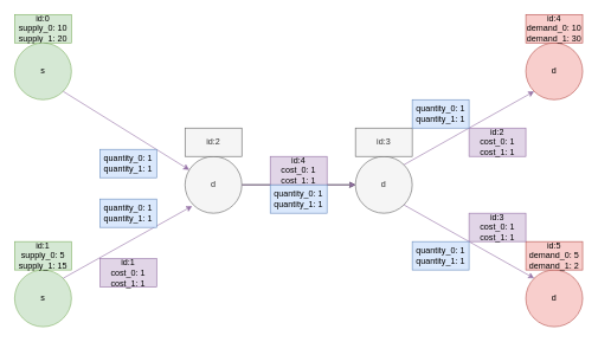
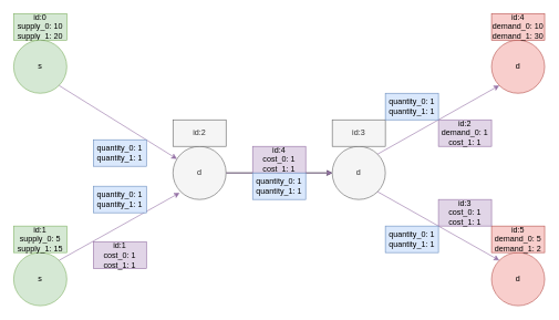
  <mxCell id="0" />
  <mxCell id="1" parent="0" />
  <mxCell id="2" value="s" style="ellipse;whiteSpace=wrap;html=1;aspect=fixed;fillColor=#d5e8d4;strokeColor=#82b366;" vertex="1" parent="1"><mxGeometry x="20" y="380" width="80" height="80" as="geometry" /></mxCell>
  <mxCell id="3" value="id:0&lt;div&gt;supply_0: 10&lt;/div&gt;&lt;div&gt;supply_1: 20&lt;/div&gt;" style="text;html=1;align=center;verticalAlign=middle;whiteSpace=wrap;rounded=0;fillColor=#d5e8d4;strokeColor=#82b366;" vertex="1" parent="1"><mxGeometry x="20" y="20" width="80" height="40" as="geometry" /></mxCell>
  <mxCell id="4" value="s" style="ellipse;whiteSpace=wrap;html=1;aspect=fixed;fillColor=#d5e8d4;strokeColor=#82b366;" vertex="1" parent="1"><mxGeometry x="20" y="60" width="80" height="80" as="geometry" /></mxCell>
  <mxCell id="5" value="id:1&lt;div&gt;supply_0: 5&lt;/div&gt;&lt;div&gt;supply_1: 15&lt;/div&gt;" style="text;html=1;align=center;verticalAlign=middle;whiteSpace=wrap;rounded=0;fillColor=#d5e8d4;strokeColor=#82b366;" vertex="1" parent="1"><mxGeometry x="20" y="340" width="80" height="40" as="geometry" /></mxCell>
  <mxCell id="6" value="d" style="ellipse;whiteSpace=wrap;html=1;aspect=fixed;fillColor=#f8cecc;strokeColor=#b85450;" vertex="1" parent="1"><mxGeometry x="740" y="380" width="80" height="80" as="geometry" /></mxCell>
  <mxCell id="7" value="d" style="ellipse;whiteSpace=wrap;html=1;aspect=fixed;fillColor=#f8cecc;strokeColor=#b85450;" vertex="1" parent="1"><mxGeometry x="740" y="60" width="80" height="80" as="geometry" /></mxCell>
  <mxCell id="8" value="" style="edgeStyle=orthogonalEdgeStyle;rounded=0;orthogonalLoop=1;jettySize=auto;html=1;" edge="1" parent="1" source="9" target="10"><mxGeometry relative="1" as="geometry" /></mxCell>
  <mxCell id="9" value="d" style="ellipse;whiteSpace=wrap;html=1;aspect=fixed;fillColor=#f5f5f5;strokeColor=#666666;fontColor=#333333;" vertex="1" parent="1"><mxGeometry x="260" y="220" width="80" height="80" as="geometry" /></mxCell>
  <mxCell id="10" value="d" style="ellipse;whiteSpace=wrap;html=1;aspect=fixed;fillColor=#f5f5f5;strokeColor=#666666;fontColor=#333333;" vertex="1" parent="1"><mxGeometry x="500" y="220" width="80" height="80" as="geometry" /></mxCell>
  <mxCell id="11" value="" style="endArrow=classic;html=1;rounded=0;exitX=1;exitY=0;exitDx=0;exitDy=0;fillColor=#e1d5e7;strokeColor=#9673a6;" edge="1" parent="1" source="2"><mxGeometry width="50" height="50" relative="1" as="geometry"><mxPoint x="220" y="340" as="sourcePoint" /><mxPoint x="270" y="290" as="targetPoint" /></mxGeometry></mxCell>
  <mxCell id="12" value="" style="endArrow=classic;html=1;rounded=0;exitX=1;exitY=1;exitDx=0;exitDy=0;fillColor=#e1d5e7;strokeColor=#9673a6;" edge="1" parent="1" source="4" target="9"><mxGeometry width="50" height="50" relative="1" as="geometry"><mxPoint x="180" y="180" as="sourcePoint" /><mxPoint x="270" y="130" as="targetPoint" /></mxGeometry></mxCell>
  <mxCell id="13" value="" style="endArrow=classic;html=1;rounded=0;exitX=1;exitY=0.5;exitDx=0;exitDy=0;entryX=0;entryY=0.5;entryDx=0;entryDy=0;fillColor=#e1d5e7;strokeColor=#9673a6;" edge="1" parent="1" target="10"><mxGeometry width="50" height="50" relative="1" as="geometry"><mxPoint x="340" y="260" as="sourcePoint" /><mxPoint x="430" y="210" as="targetPoint" /></mxGeometry></mxCell>
  <mxCell id="14" value="" style="endArrow=classic;html=1;rounded=0;exitX=1;exitY=0;exitDx=0;exitDy=0;entryX=0;entryY=1;entryDx=0;entryDy=0;fillColor=#e1d5e7;strokeColor=#9673a6;" edge="1" parent="1" source="10" target="7"><mxGeometry width="50" height="50" relative="1" as="geometry"><mxPoint x="570" y="230" as="sourcePoint" /><mxPoint x="650" y="230" as="targetPoint" /></mxGeometry></mxCell>
  <mxCell id="15" value="" style="endArrow=classic;html=1;rounded=0;exitX=1;exitY=1;exitDx=0;exitDy=0;fillColor=#e1d5e7;strokeColor=#9673a6;entryX=0;entryY=0;entryDx=0;entryDy=0;" edge="1" parent="1" source="10" target="6"><mxGeometry width="50" height="50" relative="1" as="geometry"><mxPoint x="570" y="320" as="sourcePoint" /><mxPoint x="740" y="420" as="targetPoint" /></mxGeometry></mxCell>
  <mxCell id="16" value="id:4&lt;div&gt;demand_0: 10&lt;/div&gt;&lt;div&gt;&lt;span style=&quot;background-color: initial;&quot;&gt;demand&lt;/span&gt;_1: 30&lt;/div&gt;" style="text;html=1;align=center;verticalAlign=middle;whiteSpace=wrap;rounded=0;fillColor=#f8cecc;strokeColor=#b85450;" vertex="1" parent="1"><mxGeometry x="740" y="20" width="80" height="40" as="geometry" /></mxCell>
  <mxCell id="17" value="id:5&lt;div&gt;demand_0: 5&lt;/div&gt;&lt;div&gt;&lt;span style=&quot;background-color: initial;&quot;&gt;demand&lt;/span&gt;_1: 2&lt;/div&gt;" style="text;html=1;align=center;verticalAlign=middle;whiteSpace=wrap;rounded=0;fillColor=#f8cecc;strokeColor=#b85450;" vertex="1" parent="1"><mxGeometry x="740" y="340" width="80" height="40" as="geometry" /></mxCell>
  <mxCell id="18" value="id:2" style="text;html=1;align=center;verticalAlign=middle;whiteSpace=wrap;rounded=0;fillColor=#f5f5f5;strokeColor=#666666;fontColor=#333333;" vertex="1" parent="1"><mxGeometry x="260" y="180" width="80" height="40" as="geometry" /></mxCell>
  <mxCell id="19" value="id:3" style="text;html=1;align=center;verticalAlign=middle;whiteSpace=wrap;rounded=0;fillColor=#f5f5f5;strokeColor=#666666;fontColor=#333333;" vertex="1" parent="1"><mxGeometry x="500" y="180" width="80" height="40" as="geometry" /></mxCell>
  <mxCell id="20" value="id:1&lt;div&gt;cost_0: 1&lt;/div&gt;&lt;div&gt;cost_1: 1&lt;/div&gt;" style="text;html=1;align=center;verticalAlign=middle;whiteSpace=wrap;rounded=0;fillColor=#e1d5e7;strokeColor=#9673a6;" vertex="1" parent="1"><mxGeometry x="140" y="364" width="80" height="40" as="geometry" /></mxCell>
  <mxCell id="21" style="edgeStyle=orthogonalEdgeStyle;rounded=0;orthogonalLoop=1;jettySize=auto;html=1;exitX=0.5;exitY=1;exitDx=0;exitDy=0;" edge="1" parent="1" source="20" target="20"><mxGeometry relative="1" as="geometry" /></mxCell>
- <mxCell id="22" value="id:2&lt;div&gt;cost_0: 1&lt;/div&gt;&lt;div&gt;cost_1: 1&lt;/div&gt;" style="text;html=1;align=center;verticalAlign=middle;whiteSpace=wrap;rounded=0;fillColor=#e1d5e7;strokeColor=#9673a6;" vertex="1" parent="1"><mxGeometry x="660" y="180" width="80" height="40" as="geometry" /></mxCell>
+ <mxCell id="22" value="id:2&lt;div&gt;demand_0: 1&lt;/div&gt;&lt;div&gt;cost_1: 1&lt;/div&gt;" style="text;html=1;align=center;verticalAlign=middle;whiteSpace=wrap;rounded=0;fillColor=#e1d5e7;strokeColor=#9673a6;" vertex="1" parent="1"><mxGeometry x="660" y="180" width="80" height="40" as="geometry" /></mxCell>
  <mxCell id="23" value="id:4&lt;div&gt;cost_0: 1&lt;/div&gt;&lt;div&gt;cost_1: 1&lt;/div&gt;" style="text;html=1;align=center;verticalAlign=middle;whiteSpace=wrap;rounded=0;fillColor=#e1d5e7;strokeColor=#9673a6;" vertex="1" parent="1"><mxGeometry x="380" y="220" width="80" height="40" as="geometry" /></mxCell>
  <mxCell id="24" value="id:3&lt;div&gt;cost_0: 1&lt;/div&gt;&lt;div&gt;cost_1: 1&lt;/div&gt;" style="text;html=1;align=center;verticalAlign=middle;whiteSpace=wrap;rounded=0;fillColor=#e1d5e7;strokeColor=#9673a6;" vertex="1" parent="1"><mxGeometry x="660" y="300" width="80" height="40" as="geometry" /></mxCell>
  <mxCell id="25" value="&lt;div&gt;quantity_0: 1&lt;/div&gt;&lt;div&gt;&lt;span style=&quot;background-color: initial;&quot;&gt;quantity&lt;/span&gt;_1: 1&lt;/div&gt;" style="text;html=1;align=center;verticalAlign=middle;whiteSpace=wrap;rounded=0;fillColor=#dae8fc;strokeColor=#6c8ebf;" vertex="1" parent="1"><mxGeometry x="140" y="210" width="80" height="40" as="geometry" /></mxCell>
  <mxCell id="26" value="&lt;div&gt;quantity_0: 1&lt;/div&gt;&lt;div&gt;&lt;span style=&quot;background-color: initial;&quot;&gt;quantity&lt;/span&gt;_1: 1&lt;/div&gt;" style="text;html=1;align=center;verticalAlign=middle;whiteSpace=wrap;rounded=0;fillColor=#dae8fc;strokeColor=#6c8ebf;" vertex="1" parent="1"><mxGeometry x="140" y="280" width="80" height="40" as="geometry" /></mxCell>
  <mxCell id="27" value="&lt;div&gt;quantity_0: 1&lt;/div&gt;&lt;div&gt;&lt;span style=&quot;background-color: initial;&quot;&gt;quantity&lt;/span&gt;_1: 1&lt;/div&gt;" style="text;html=1;align=center;verticalAlign=middle;whiteSpace=wrap;rounded=0;fillColor=#dae8fc;strokeColor=#6c8ebf;" vertex="1" parent="1"><mxGeometry x="380" y="260" width="80" height="40" as="geometry" /></mxCell>
  <mxCell id="28" value="&lt;div&gt;quantity_0: 1&lt;/div&gt;&lt;div&gt;&lt;span style=&quot;background-color: initial;&quot;&gt;quantity&lt;/span&gt;_1: 1&lt;/div&gt;" style="text;html=1;align=center;verticalAlign=middle;whiteSpace=wrap;rounded=0;fillColor=#dae8fc;strokeColor=#6c8ebf;" vertex="1" parent="1"><mxGeometry x="580" y="340" width="80" height="40" as="geometry" /></mxCell>
  <mxCell id="29" value="&lt;div&gt;quantity_0: 1&lt;/div&gt;&lt;div&gt;&lt;span style=&quot;background-color: initial;&quot;&gt;quantity&lt;/span&gt;_1: 1&lt;/div&gt;" style="text;html=1;align=center;verticalAlign=middle;whiteSpace=wrap;rounded=0;fillColor=#dae8fc;strokeColor=#6c8ebf;" vertex="1" parent="1"><mxGeometry x="580" y="140" width="80" height="40" as="geometry" /></mxCell>
